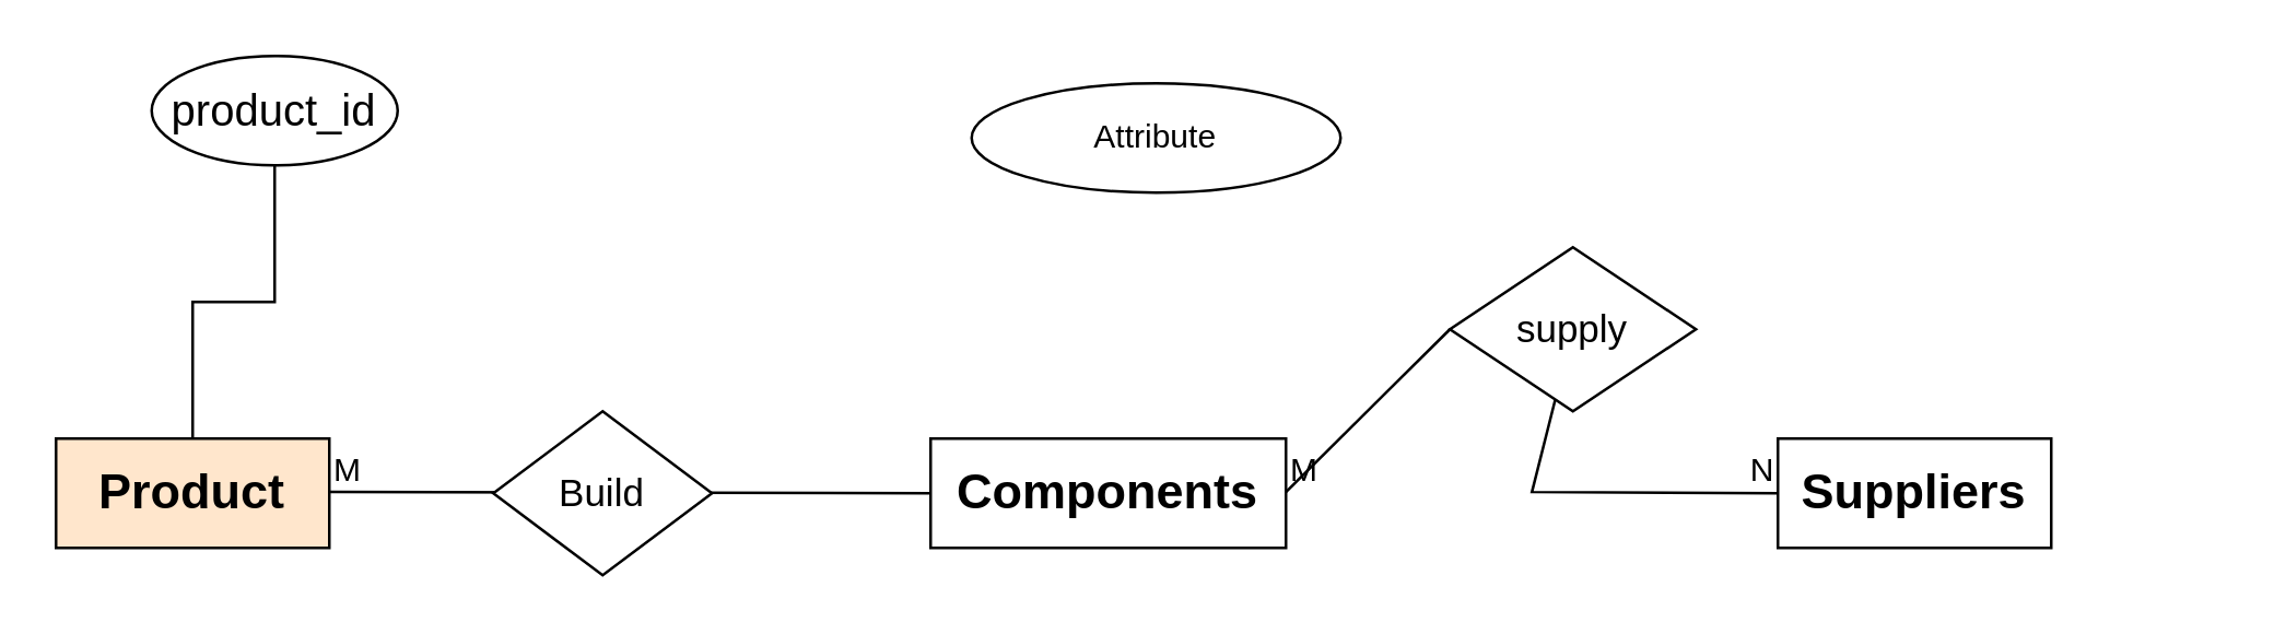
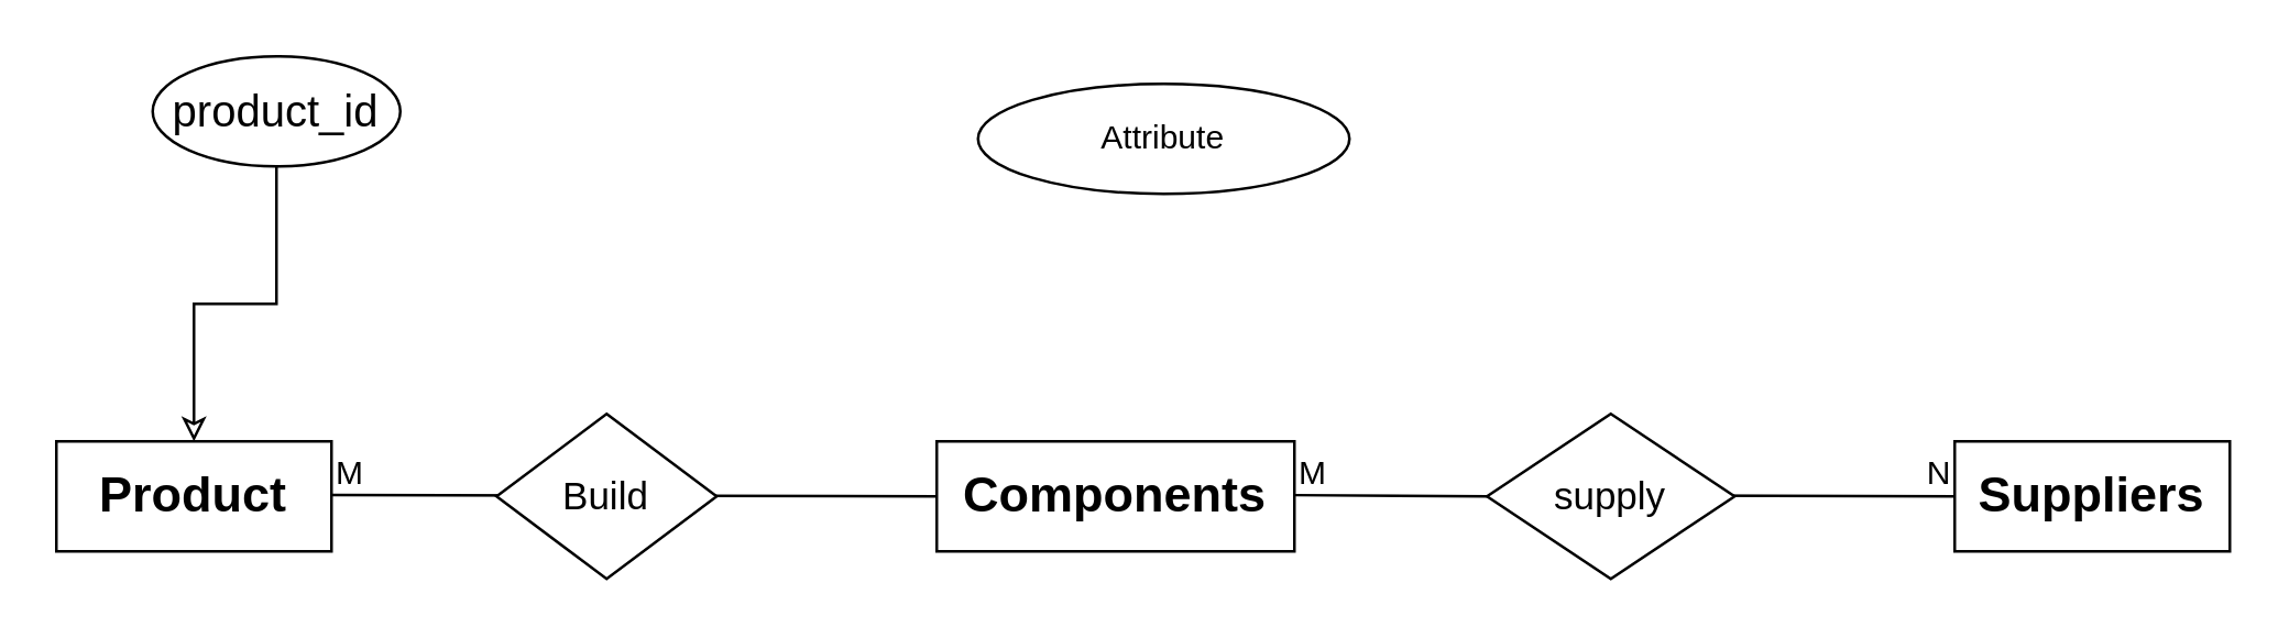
  <mxCell id="0" />
  <mxCell id="1" parent="0" />
  <mxCell id="2" value="" style="endArrow=none;html=1;rounded=0;entryX=0;entryY=0.5;entryDx=0;entryDy=0;" edge="1" parent="1" target="8"><mxGeometry relative="1" as="geometry"><mxPoint x="120" y="179.5" as="sourcePoint" /><mxPoint x="280" y="180" as="targetPoint" /></mxGeometry></mxCell>
  <mxCell id="3" value="M" style="resizable=0;html=1;whiteSpace=wrap;align=left;verticalAlign=bottom;" connectable="0" vertex="1" parent="2"><mxGeometry x="-1" relative="1" as="geometry" /></mxCell>
  <mxCell id="4" value="&lt;font style=&quot;font-size: 14px;&quot;&gt;Build&lt;/font&gt;" style="shape=rhombus;perimeter=rhombusPerimeter;whiteSpace=wrap;html=1;align=center;" vertex="1" parent="1"><mxGeometry x="180" y="150" width="80" height="60" as="geometry" /></mxCell>
  <mxCell id="5" value="" style="endArrow=none;html=1;rounded=0;entryX=0;entryY=0.5;entryDx=0;entryDy=0;" edge="1" parent="1" source="15" target="9"><mxGeometry relative="1" as="geometry"><mxPoint x="470" y="179.55" as="sourcePoint" /><mxPoint x="630" y="179.55" as="targetPoint" /><Array as="points"><mxPoint x="560" y="179.55" /></Array></mxGeometry></mxCell>
  <mxCell id="6" value="N" style="resizable=0;html=1;whiteSpace=wrap;align=right;verticalAlign=bottom;" connectable="0" vertex="1" parent="5"><mxGeometry x="1" relative="1" as="geometry" /></mxCell>
- <mxCell id="7" value="&lt;span style=&quot;font-size: 18px;&quot;&gt;&lt;b&gt;Product&lt;/b&gt;&lt;/span&gt;" style="whiteSpace=wrap;html=1;align=center;strokeColor=default;fillColor=#ffe6cc;" vertex="1" parent="1"><mxGeometry x="20" y="160" width="100" height="40" as="geometry" /></mxCell>
+ <mxCell id="7" value="&lt;span style=&quot;font-size: 18px;&quot;&gt;&lt;b&gt;Product&lt;/b&gt;&lt;/span&gt;" style="whiteSpace=wrap;html=1;align=center;strokeColor=default;" vertex="1" parent="1"><mxGeometry x="20" y="160" width="100" height="40" as="geometry" /></mxCell>
  <mxCell id="8" value="&lt;font style=&quot;font-size: 18px;&quot;&gt;&lt;b&gt;Components&lt;/b&gt;&lt;/font&gt;" style="whiteSpace=wrap;html=1;align=center;" vertex="1" parent="1"><mxGeometry x="340" y="160" width="130" height="40" as="geometry" /></mxCell>
- <mxCell id="9" value="&lt;font style=&quot;font-size: 18px;&quot;&gt;&lt;b&gt;Suppliers&lt;/b&gt;&lt;/font&gt;" style="whiteSpace=wrap;html=1;align=center;" vertex="1" parent="1"><mxGeometry x="650" y="160" width="100" height="40" as="geometry" /></mxCell>
- <mxCell id="10" value="" style="edgeStyle=orthogonalEdgeStyle;rounded=0;orthogonalLoop=1;jettySize=auto;html=1;endArrow=none;endFill=0;" edge="1" parent="1" source="11" target="7"><mxGeometry relative="1" as="geometry" /></mxCell>
+ <mxCell id="9" value="&lt;font style=&quot;font-size: 18px;&quot;&gt;&lt;b&gt;Suppliers&lt;/b&gt;&lt;/font&gt;" style="whiteSpace=wrap;html=1;align=center;" vertex="1" parent="1"><mxGeometry x="710" y="160" width="100" height="40" as="geometry" /></mxCell>
+ <mxCell id="10" value="" style="edgeStyle=orthogonalEdgeStyle;rounded=0;orthogonalLoop=1;jettySize=auto;html=1;endArrow=classic;endFill=0;" edge="1" parent="1" source="11" target="7"><mxGeometry relative="1" as="geometry" /></mxCell>
  <mxCell id="11" value="&lt;font size=&quot;3&quot;&gt;product_id&lt;/font&gt;" style="ellipse;whiteSpace=wrap;html=1;align=center;" vertex="1" parent="1"><mxGeometry x="55" y="20" width="90" height="40" as="geometry" /></mxCell>
  <mxCell id="12" value="Attribute" style="ellipse;whiteSpace=wrap;html=1;align=center;fillColor=default;" vertex="1" parent="1"><mxGeometry x="355" y="30" width="135" height="40" as="geometry" /></mxCell>
  <mxCell id="13" value="" style="endArrow=none;html=1;rounded=0;entryX=0;entryY=0.5;entryDx=0;entryDy=0;" edge="1" parent="1" target="15"><mxGeometry relative="1" as="geometry"><mxPoint x="470" y="179.55" as="sourcePoint" /><mxPoint x="720" y="180" as="targetPoint" /><Array as="points" /></mxGeometry></mxCell>
  <mxCell id="14" value="M" style="resizable=0;html=1;whiteSpace=wrap;align=left;verticalAlign=bottom;" connectable="0" vertex="1" parent="13"><mxGeometry x="-1" relative="1" as="geometry" /></mxCell>
- <mxCell id="15" value="&lt;font style=&quot;font-size: 14px;&quot;&gt;supply&lt;/font&gt;" style="shape=rhombus;perimeter=rhombusPerimeter;whiteSpace=wrap;html=1;align=center;" vertex="1" parent="1"><mxGeometry x="530" y="90" width="90" height="60" as="geometry" /></mxCell>
+ <mxCell id="15" value="&lt;font style=&quot;font-size: 14px;&quot;&gt;supply&lt;/font&gt;" style="shape=rhombus;perimeter=rhombusPerimeter;whiteSpace=wrap;html=1;align=center;" vertex="1" parent="1"><mxGeometry x="540" y="150" width="90" height="60" as="geometry" /></mxCell>
